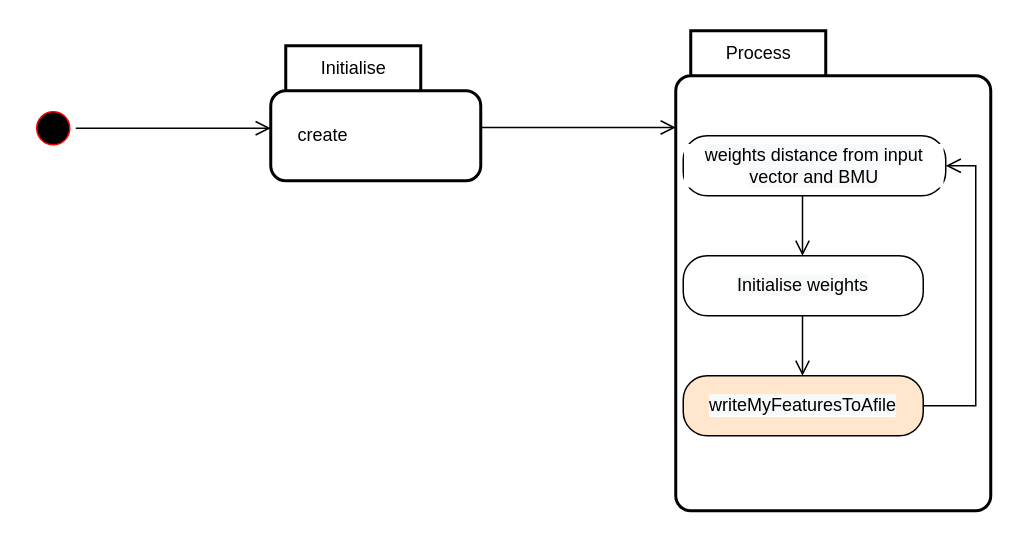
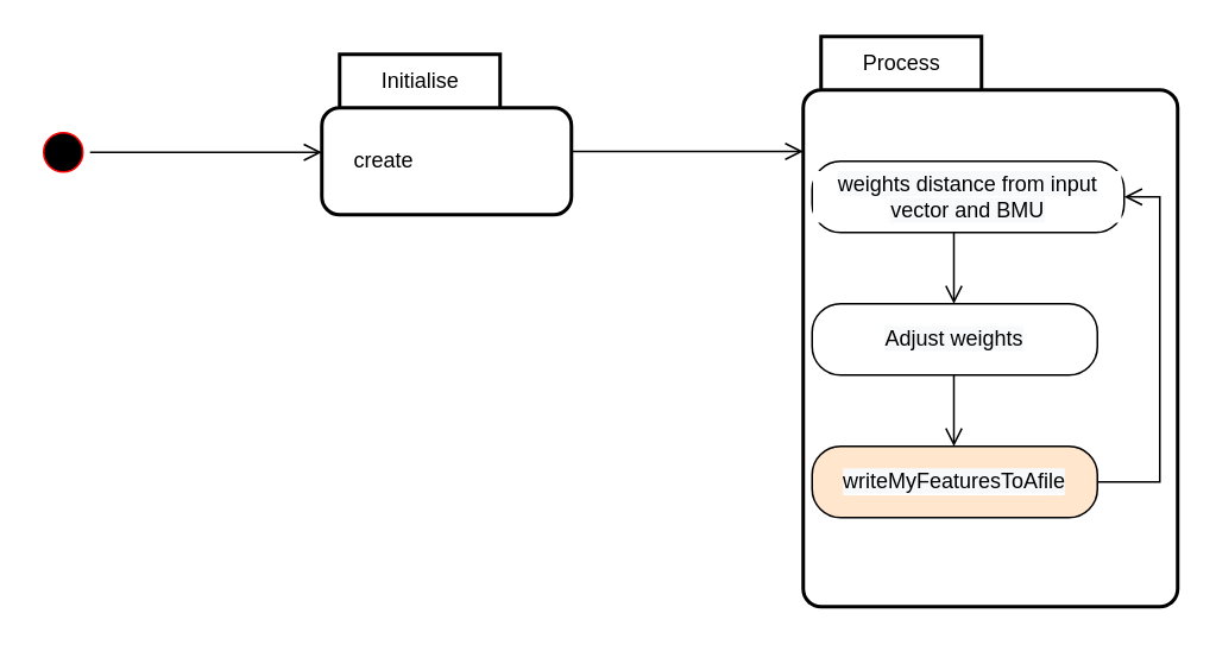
  <mxCell id="0" />
  <mxCell id="1" parent="0" />
  <mxCell id="2" value="" style="ellipse;html=1;shape=startState;fillColor=#000000;strokeColor=#ff0000;" parent="1" vertex="1"><mxGeometry x="20" y="70" width="30" height="30" as="geometry" /></mxCell>
  <mxCell id="3" value="" style="edgeStyle=orthogonalEdgeStyle;html=1;verticalAlign=bottom;endArrow=open;endSize=8;strokeColor=#000000;rounded=0;" parent="1" source="2" edge="1"><mxGeometry relative="1" as="geometry"><mxPoint x="180" y="85" as="targetPoint" /></mxGeometry></mxCell>
  <mxCell id="4" value="Initialise" style="shape=folder;align=center;verticalAlign=middle;fontStyle=0;tabWidth=100;tabHeight=30;tabPosition=left;html=1;boundedLbl=1;labelInHeader=1;rounded=1;absoluteArcSize=1;arcSize=10;strokeWidth=2;" parent="1" vertex="1"><mxGeometry x="180" y="30" width="140" height="90" as="geometry" /></mxCell>
  <mxCell id="5" value="create" style="text;html=1;strokeColor=none;fillColor=none;align=center;verticalAlign=middle;whiteSpace=wrap;rounded=0;" parent="1" vertex="1"><mxGeometry x="185" y="75" width="60" height="30" as="geometry" /></mxCell>
  <mxCell id="6" value="" style="edgeStyle=orthogonalEdgeStyle;html=1;verticalAlign=bottom;endArrow=open;endSize=8;strokeColor=#000000;rounded=0;" parent="1" edge="1"><mxGeometry relative="1" as="geometry"><mxPoint x="450" y="84.5" as="targetPoint" /><mxPoint x="320" y="84.5" as="sourcePoint" /></mxGeometry></mxCell>
  <mxCell id="7" value="Process" style="shape=folder;align=center;verticalAlign=middle;fontStyle=0;tabWidth=100;tabHeight=30;tabPosition=left;html=1;boundedLbl=1;labelInHeader=1;rounded=1;absoluteArcSize=1;arcSize=10;strokeWidth=2;" parent="1" vertex="1"><mxGeometry x="450" y="20" width="210" height="320" as="geometry" /></mxCell>
  <mxCell id="8" value="&lt;span style=&quot;background-color: rgb(248 , 249 , 250)&quot;&gt;weights distance from input vector and BMU&lt;/span&gt;" style="rounded=1;whiteSpace=wrap;html=1;arcSize=40;fontColor=#000000;fillColor=#FFFFFF;strokeColor=#000000;labelBackgroundColor=default;" vertex="1" parent="1"><mxGeometry x="455" y="90" width="175" height="40" as="geometry" /></mxCell>
- <mxCell id="9" value="&lt;span style=&quot;background-color: rgb(248 , 249 , 250)&quot;&gt;Initialise weights&lt;/span&gt;" style="rounded=1;whiteSpace=wrap;html=1;arcSize=40;fontColor=#000000;fillColor=#FFFFFF;strokeColor=#000000;labelBackgroundColor=default;" vertex="1" parent="1"><mxGeometry x="455" y="170" width="160" height="40" as="geometry" /></mxCell>
+ <mxCell id="9" value="&lt;span style=&quot;background-color: rgb(248 , 249 , 250)&quot;&gt;Adjust weights&lt;/span&gt;" style="rounded=1;whiteSpace=wrap;html=1;arcSize=40;fontColor=#000000;fillColor=#FFFFFF;strokeColor=#000000;labelBackgroundColor=default;" vertex="1" parent="1"><mxGeometry x="455" y="170" width="160" height="40" as="geometry" /></mxCell>
  <mxCell id="10" value="&lt;span style=&quot;background-color: rgb(248 , 249 , 250)&quot;&gt;writeMyFeaturesToAfile&lt;/span&gt;" style="rounded=1;whiteSpace=wrap;html=1;arcSize=40;fontColor=#000000;fillColor=#ffe6cc;strokeColor=#000000;labelBackgroundColor=default;" vertex="1" parent="1"><mxGeometry x="455" y="250" width="160" height="40" as="geometry" /></mxCell>
  <mxCell id="11" value="" style="edgeStyle=orthogonalEdgeStyle;html=1;verticalAlign=bottom;endArrow=open;endSize=8;strokeColor=#000000;rounded=0;" edge="1" parent="1"><mxGeometry relative="1" as="geometry"><mxPoint x="534.5" y="170" as="targetPoint" /><mxPoint x="534.5" y="130" as="sourcePoint" /><Array as="points"><mxPoint x="534.5" y="170" /></Array></mxGeometry></mxCell>
  <mxCell id="12" value="" style="edgeStyle=orthogonalEdgeStyle;html=1;verticalAlign=bottom;endArrow=open;endSize=8;strokeColor=#000000;rounded=0;" edge="1" parent="1"><mxGeometry relative="1" as="geometry"><mxPoint x="534.5" y="250" as="targetPoint" /><mxPoint x="534.5" y="210" as="sourcePoint" /><Array as="points"><mxPoint x="534.5" y="250" /></Array></mxGeometry></mxCell>
  <mxCell id="13" value="" style="edgeStyle=orthogonalEdgeStyle;html=1;verticalAlign=bottom;endArrow=open;endSize=8;strokeColor=#000000;rounded=0;entryX=1;entryY=0.5;entryDx=0;entryDy=0;" edge="1" parent="1" target="8"><mxGeometry relative="1" as="geometry"><mxPoint x="615" y="310" as="targetPoint" /><mxPoint x="615" y="270" as="sourcePoint" /><Array as="points"><mxPoint x="650" y="270" /><mxPoint x="650" y="110" /></Array></mxGeometry></mxCell>
